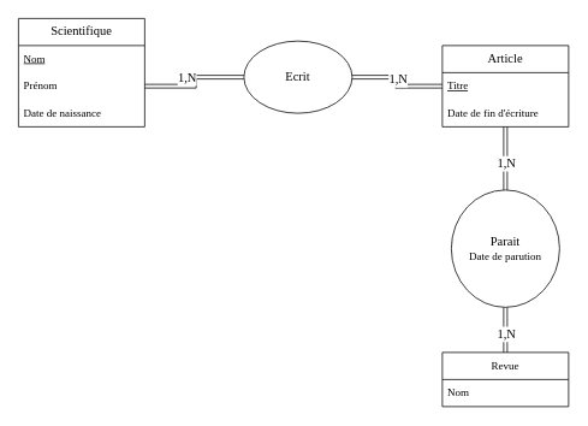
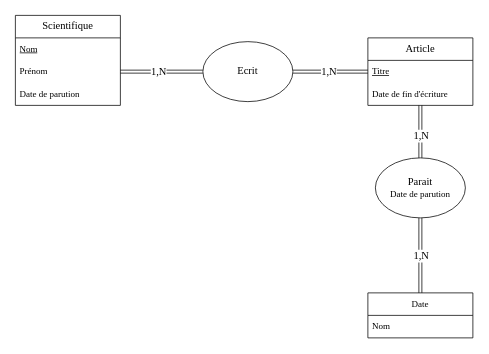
  <mxCell id="0" />
  <mxCell id="1" parent="0" />
  <mxCell id="2" style="edgeStyle=orthogonalEdgeStyle;rounded=0;orthogonalLoop=1;jettySize=auto;html=1;exitX=0.5;exitY=0;exitDx=0;exitDy=0;entryX=0.5;entryY=1;entryDx=0;entryDy=0;shape=link;fontFamily=FiraCode Nerd Font Propo;" parent="1" source="4" target="15" edge="1"><mxGeometry relative="1" as="geometry" /></mxCell>
  <mxCell id="3" value="&lt;font style=&quot;font-size: 14px;&quot;&gt;1,N&lt;/font&gt;" style="edgeLabel;html=1;align=center;verticalAlign=middle;resizable=0;points=[];fontFamily=FiraCode Nerd Font Propo;" parent="2" vertex="1" connectable="0"><mxGeometry x="0.16" y="3" relative="1" as="geometry"><mxPoint x="3" y="8" as="offset" /></mxGeometry></mxCell>
- <mxCell id="4" value="Revue" style="swimlane;fontStyle=0;childLayout=stackLayout;horizontal=1;startSize=30;horizontalStack=0;resizeParent=1;resizeParentMax=0;resizeLast=0;collapsible=1;marginBottom=0;whiteSpace=wrap;html=1;fontFamily=FiraCode Nerd Font Propo;" parent="1" vertex="1"><mxGeometry x="490" y="390" width="140" height="60" as="geometry" /></mxCell>
+ <mxCell id="4" value="Date" style="swimlane;fontStyle=0;childLayout=stackLayout;horizontal=1;startSize=30;horizontalStack=0;resizeParent=1;resizeParentMax=0;resizeLast=0;collapsible=1;marginBottom=0;whiteSpace=wrap;html=1;fontFamily=FiraCode Nerd Font Propo;" parent="1" vertex="1"><mxGeometry x="490" y="390" width="140" height="60" as="geometry" /></mxCell>
  <mxCell id="5" value="Nom" style="text;strokeColor=none;fillColor=none;align=left;verticalAlign=middle;spacingLeft=4;spacingRight=4;overflow=hidden;points=[[0,0.5],[1,0.5]];portConstraint=eastwest;rotatable=0;whiteSpace=wrap;html=1;fontFamily=FiraCode Nerd Font Propo;" parent="4" vertex="1"><mxGeometry y="30" width="140" height="30" as="geometry" /></mxCell>
  <mxCell id="6" value="&lt;font style=&quot;font-size: 14px;&quot;&gt;Article&lt;/font&gt;" style="swimlane;fontStyle=0;childLayout=stackLayout;horizontal=1;startSize=30;horizontalStack=0;resizeParent=1;resizeParentMax=0;resizeLast=0;collapsible=1;marginBottom=0;whiteSpace=wrap;html=1;fontFamily=FiraCode Nerd Font Propo;" parent="1" vertex="1"><mxGeometry x="490" y="50" width="140" height="90" as="geometry" /></mxCell>
  <mxCell id="7" value="&lt;u&gt;Titre&lt;/u&gt;" style="text;strokeColor=none;fillColor=none;align=left;verticalAlign=middle;spacingLeft=4;spacingRight=4;overflow=hidden;points=[[0,0.5],[1,0.5]];portConstraint=eastwest;rotatable=0;whiteSpace=wrap;html=1;fontFamily=FiraCode Nerd Font Propo;" parent="6" vertex="1"><mxGeometry y="30" width="140" height="30" as="geometry" /></mxCell>
  <mxCell id="8" value="Date de fin d'écriture" style="text;strokeColor=none;fillColor=none;align=left;verticalAlign=middle;spacingLeft=4;spacingRight=4;overflow=hidden;points=[[0,0.5],[1,0.5]];portConstraint=eastwest;rotatable=0;whiteSpace=wrap;html=1;fontFamily=FiraCode Nerd Font Propo;" parent="6" vertex="1"><mxGeometry y="60" width="140" height="30" as="geometry" /></mxCell>
  <mxCell id="9" value="&lt;font style=&quot;font-size: 14px;&quot;&gt;Scientifique&lt;/font&gt;" style="swimlane;fontStyle=0;childLayout=stackLayout;horizontal=1;startSize=30;horizontalStack=0;resizeParent=1;resizeParentMax=0;resizeLast=0;collapsible=1;marginBottom=0;whiteSpace=wrap;html=1;fontFamily=FiraCode Nerd Font Propo;" parent="1" vertex="1"><mxGeometry x="20" y="20" width="140" height="120" as="geometry" /></mxCell>
  <mxCell id="10" value="&lt;u&gt;Nom&lt;/u&gt;" style="text;strokeColor=none;fillColor=none;align=left;verticalAlign=middle;spacingLeft=4;spacingRight=4;overflow=hidden;points=[[0,0.5],[1,0.5]];portConstraint=eastwest;rotatable=0;whiteSpace=wrap;html=1;fontFamily=FiraCode Nerd Font Propo;" parent="9" vertex="1"><mxGeometry y="30" width="140" height="30" as="geometry" /></mxCell>
  <mxCell id="11" value="Prénom" style="text;strokeColor=none;fillColor=none;align=left;verticalAlign=middle;spacingLeft=4;spacingRight=4;overflow=hidden;points=[[0,0.5],[1,0.5]];portConstraint=eastwest;rotatable=0;whiteSpace=wrap;html=1;fontFamily=FiraCode Nerd Font Propo;" parent="9" vertex="1"><mxGeometry y="60" width="140" height="30" as="geometry" /></mxCell>
- <mxCell id="12" value="Date de naissance" style="text;strokeColor=none;fillColor=none;align=left;verticalAlign=middle;spacingLeft=4;spacingRight=4;overflow=hidden;points=[[0,0.5],[1,0.5]];portConstraint=eastwest;rotatable=0;whiteSpace=wrap;html=1;fontFamily=FiraCode Nerd Font Propo;" parent="9" vertex="1"><mxGeometry y="90" width="140" height="30" as="geometry" /></mxCell>
+ <mxCell id="12" value="Date de parution" style="text;strokeColor=none;fillColor=none;align=left;verticalAlign=middle;spacingLeft=4;spacingRight=4;overflow=hidden;points=[[0,0.5],[1,0.5]];portConstraint=eastwest;rotatable=0;whiteSpace=wrap;html=1;fontFamily=FiraCode Nerd Font Propo;" parent="9" vertex="1"><mxGeometry y="90" width="140" height="30" as="geometry" /></mxCell>
  <mxCell id="13" style="edgeStyle=orthogonalEdgeStyle;rounded=0;orthogonalLoop=1;jettySize=auto;html=1;exitX=0.5;exitY=0;exitDx=0;exitDy=0;shape=link;fontFamily=FiraCode Nerd Font Propo;" parent="1" source="15" target="6" edge="1"><mxGeometry relative="1" as="geometry" /></mxCell>
  <mxCell id="14" value="&lt;font style=&quot;font-size: 14px;&quot;&gt;1,N&lt;/font&gt;" style="edgeLabel;html=1;align=center;verticalAlign=middle;resizable=0;points=[];fontFamily=FiraCode Nerd Font Propo;" parent="13" vertex="1" connectable="0"><mxGeometry x="0.171" y="2" relative="1" as="geometry"><mxPoint x="2" y="11" as="offset" /></mxGeometry></mxCell>
- <mxCell id="15" value="&lt;font style=&quot;font-size: 14px;&quot;&gt;Parait&lt;/font&gt;&lt;br&gt;Date de parution" style="ellipse;whiteSpace=wrap;html=1;fontFamily=FiraCode Nerd Font Propo;" parent="1" vertex="1"><mxGeometry x="500" y="210" width="120" height="130" as="geometry" /></mxCell>
+ <mxCell id="15" value="&lt;font style=&quot;font-size: 14px;&quot;&gt;Parait&lt;/font&gt;&lt;br&gt;Date de parution" style="ellipse;whiteSpace=wrap;html=1;fontFamily=FiraCode Nerd Font Propo;" parent="1" vertex="1"><mxGeometry x="500" y="210" width="120" height="80" as="geometry" /></mxCell>
  <mxCell id="16" style="edgeStyle=orthogonalEdgeStyle;rounded=0;orthogonalLoop=1;jettySize=auto;html=1;exitX=1;exitY=0.5;exitDx=0;exitDy=0;shape=link;fontFamily=FiraCode Nerd Font Propo;" parent="1" source="18" target="6" edge="1"><mxGeometry relative="1" as="geometry" /></mxCell>
  <mxCell id="17" value="&lt;font style=&quot;font-size: 14px;&quot;&gt;1,N&lt;/font&gt;" style="edgeLabel;html=1;align=center;verticalAlign=middle;resizable=0;points=[];fontFamily=FiraCode Nerd Font Propo;" parent="16" vertex="1" connectable="0"><mxGeometry x="-0.06" relative="1" as="geometry"><mxPoint as="offset" /></mxGeometry></mxCell>
- <mxCell id="18" value="&lt;font style=&quot;font-size: 14px;&quot;&gt;Ecrit&lt;/font&gt;" style="ellipse;whiteSpace=wrap;html=1;fontFamily=FiraCode Nerd Font Propo;" parent="1" vertex="1"><mxGeometry x="270" y="45" width="120" height="80" as="geometry" /></mxCell>
+ <mxCell id="18" value="&lt;font style=&quot;font-size: 14px;&quot;&gt;Ecrit&lt;/font&gt;" style="ellipse;whiteSpace=wrap;html=1;fontFamily=FiraCode Nerd Font Propo;" parent="1" vertex="1"><mxGeometry x="270" y="55" width="120" height="80" as="geometry" /></mxCell>
  <mxCell id="19" style="edgeStyle=orthogonalEdgeStyle;rounded=0;orthogonalLoop=1;jettySize=auto;html=1;exitX=1;exitY=0.5;exitDx=0;exitDy=0;shape=link;fontFamily=FiraCode Nerd Font Propo;" parent="1" source="11" target="18" edge="1"><mxGeometry relative="1" as="geometry" /></mxCell>
  <mxCell id="20" value="&lt;font style=&quot;font-size: 14px;&quot;&gt;1,N&lt;/font&gt;" style="edgeLabel;html=1;align=center;verticalAlign=middle;resizable=0;points=[];fontFamily=FiraCode Nerd Font Propo;" parent="19" vertex="1" connectable="0"><mxGeometry x="0.145" y="-2" relative="1" as="geometry"><mxPoint x="-13" y="-2" as="offset" /></mxGeometry></mxCell>
